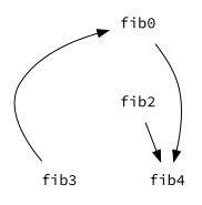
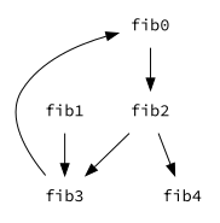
  digraph {
    fontname="Source Code Pro"
    node [fontname="Source Code Pro" shape=plaintext]
    edge [fontname="Source Code Pro"]
    fib0
    fib2
    fib3
    fib4
-   fib0 -> fib4
+   fib1
+   fib0 -> fib2
+   fib2 -> fib3
    fib2 -> fib4
    fib3 -> fib0
+   fib1 -> fib3
  }
